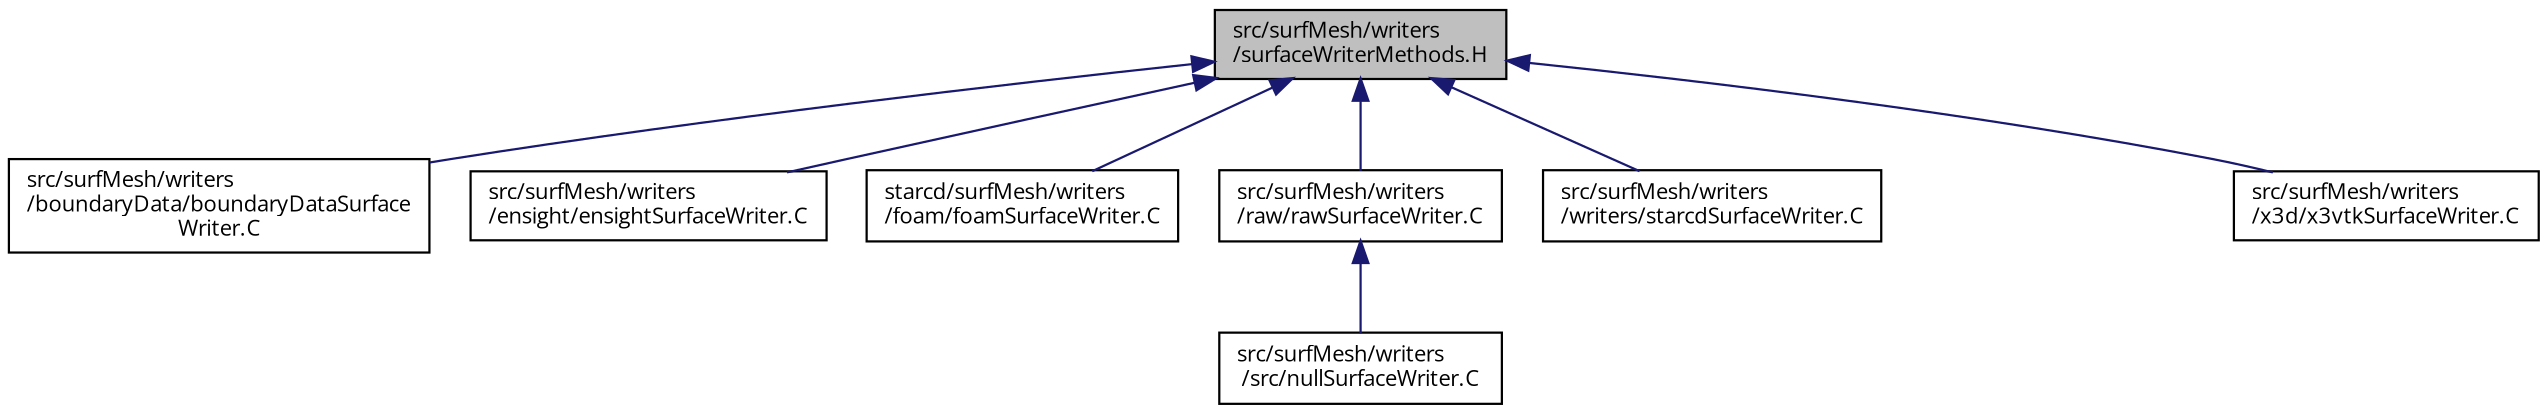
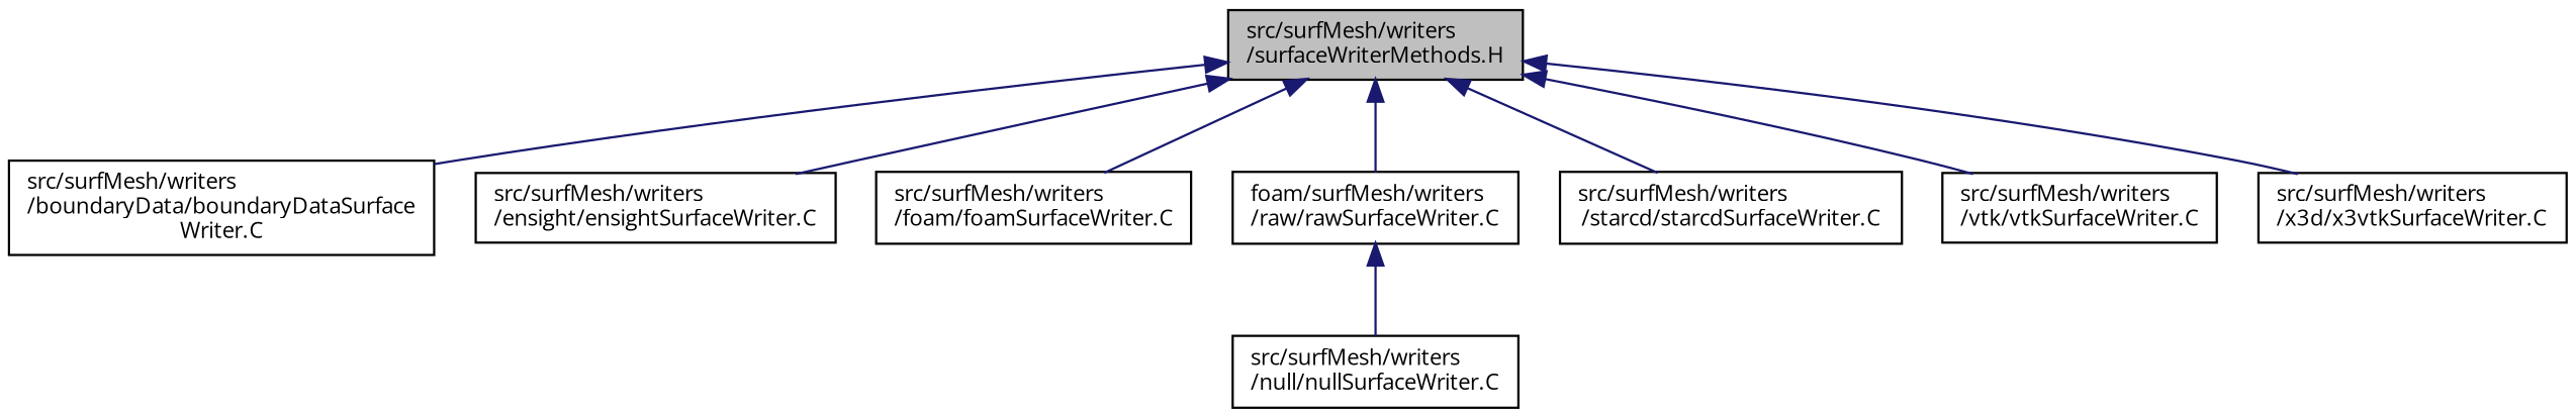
  digraph {
    fontname="Open Sans"
    node [color=black fontname="Open Sans" fontsize=10 shape=record]
    edge [color=midnightblue dir=back fontname="Open Sans" fontsize=10 labelfontname=Helvetica labelfontsize=10 style=solid]
    n1 [fillcolor=grey75 fontcolor=black height=0.2 label="src/surfMesh/writers\l/surfaceWriterMethods.H" style=filled width=0.4]
    n2 [height=0.2 label="src/surfMesh/writers\l/boundaryData/boundaryDataSurface\lWriter.C" width=0.4]
    n3 [height=0.2 label="src/surfMesh/writers\l/ensight/ensightSurfaceWriter.C" width=0.4]
-   n4 [height=0.2 label="starcd/surfMesh/writers\l/foam/foamSurfaceWriter.C" width=0.4]
-   n5 [height=0.2 label="src/surfMesh/writers\l/raw/rawSurfaceWriter.C" width=0.4]
-   n6 [height=0.2 label="src/surfMesh/writers\l/writers/starcdSurfaceWriter.C" width=0.4]
+   n4 [height=0.2 label="src/surfMesh/writers\l/foam/foamSurfaceWriter.C" width=0.4]
+   n5 [height=0.2 label="foam/surfMesh/writers\l/raw/rawSurfaceWriter.C" width=0.4]
+   n6 [height=0.2 label="src/surfMesh/writers\l/starcd/starcdSurfaceWriter.C" width=0.4]
+   n7 [height=0.2 label="src/surfMesh/writers\l/vtk/vtkSurfaceWriter.C" width=0.4]
    n8 [height=0.2 label="src/surfMesh/writers\l/x3d/x3vtkSurfaceWriter.C" width=0.4]
-   n9 [height=0.2 label="src/surfMesh/writers\l/src/nullSurfaceWriter.C" width=0.4]
+   n9 [height=0.2 label="src/surfMesh/writers\l/null/nullSurfaceWriter.C" width=0.4]
    n1 -> n2
    n1 -> n3
    n1 -> n4
    n1 -> n5
    n1 -> n6
+   n1 -> n7
    n1 -> n8
    n5 -> n9
  }
